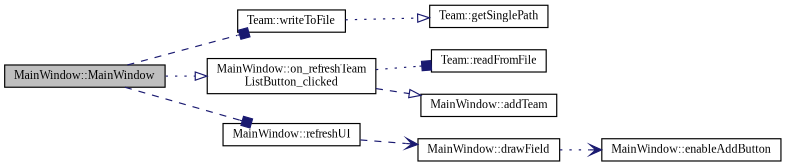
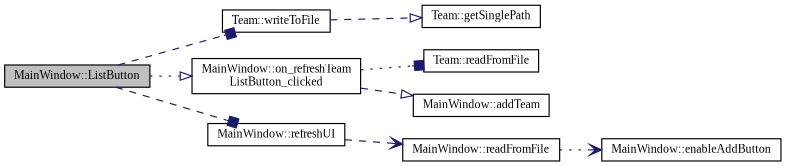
  digraph {
    fontname="Liberation Serif"
    rankdir=LR
    node [color=black fillcolor=white fontname="Liberation Serif" fontsize=10 shape=record style=filled]
    edge [arrowhead=box color=midnightblue fontname="Liberation Serif" fontsize=10 labelfontname=Helvetica labelfontsize=10 style=dashed]
-   n1 [fillcolor=grey75 fontcolor=black height=0.2 label="MainWindow::MainWindow" width=0.4]
+   n1 [fillcolor=grey75 fontcolor=black height=0.2 label="MainWindow::ListButton" width=0.4]
    n2 [height=0.2 label="Team::writeToFile" width=0.4]
    n3 [height=0.2 label="MainWindow::on_refreshTeam\lListButton_clicked" width=0.4]
    n4 [height=0.2 label="MainWindow::refreshUI" width=0.4]
    n5 [height=0.2 label="Team::getSinglePath" width=0.4]
-   n6 [height=0.2 label="MainWindow::drawField" width=0.4]
+   n6 [height=0.2 label="MainWindow::readFromFile" width=0.4]
    n7 [height=0.2 label="MainWindow::enableAddButton" width=0.4]
    n8 [height=0.2 label="Team::readFromFile" width=0.4]
    n9 [height=0.2 label="MainWindow::addTeam" width=0.4]
    n1 -> n2
    n1 -> n3 [arrowhead=onormal style=dotted]
    n1 -> n4
-   n2 -> n5 [arrowhead=onormal style=dotted]
+   n2 -> n5 [arrowhead=onormal]
    n3 -> n8 [style=dotted]
    n3 -> n9 [arrowhead=onormal]
    n4 -> n6 [arrowhead=vee]
    n6 -> n7 [arrowhead=vee style=dotted]
  }
